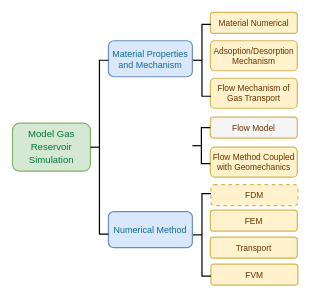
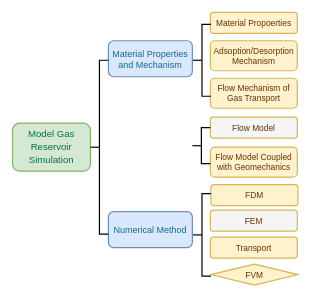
  <mxCell id="0" />
  <mxCell id="1" parent="0" />
  <mxCell id="2" value="&lt;font style=&quot;font-size: 16px;&quot;&gt;Model Gas Reservoir Simulation&lt;/font&gt;" style="rounded=1;whiteSpace=wrap;html=1;fillColor=#d5e8d4;strokeColor=#82b366;fontSize=18;strokeWidth=2;fontColor=#00753B;" vertex="1" parent="1"><mxGeometry x="20" y="205" width="130" height="80" as="geometry" /></mxCell>
  <mxCell id="3" value="Material Properties and Mechanism" style="rounded=1;whiteSpace=wrap;html=1;fillColor=#dae8fc;strokeColor=#6c8ebf;fontSize=15;strokeWidth=2;fontColor=#116891;" vertex="1" parent="1"><mxGeometry x="180" y="67.5" width="140" height="60" as="geometry" /></mxCell>
  <mxCell id="4" value="Numerical Method" style="rounded=1;whiteSpace=wrap;html=1;fillColor=#dae8fc;strokeColor=#6c8ebf;fontSize=15;strokeWidth=2;fontColor=#116891;" vertex="1" parent="1"><mxGeometry x="180" y="352.5" width="140" height="60" as="geometry" /></mxCell>
- <mxCell id="5" value="Material Numerical" style="rounded=1;whiteSpace=wrap;html=1;fontSize=14;fillColor=#fff2cc;strokeColor=#d6b656;strokeWidth=2;fontColor=#663300;" vertex="1" parent="1"><mxGeometry x="350" y="20" width="145" height="35" as="geometry" /></mxCell>
+ <mxCell id="5" value="Material Propoerties" style="rounded=1;whiteSpace=wrap;html=1;fontSize=14;fillColor=#fff2cc;strokeColor=#d6b656;strokeWidth=2;fontColor=#663300;" vertex="1" parent="1"><mxGeometry x="350" y="20" width="145" height="35" as="geometry" /></mxCell>
  <mxCell id="6" value="Adsoption/Desorption Mechanism" style="rounded=1;whiteSpace=wrap;html=1;fontSize=14;fillColor=#fff2cc;strokeColor=#d6b656;strokeWidth=2;fontColor=#663300;" vertex="1" parent="1"><mxGeometry x="350" y="67.5" width="145" height="50" as="geometry" /></mxCell>
  <mxCell id="7" value="Flow Mechanism of Gas Transport" style="rounded=1;whiteSpace=wrap;html=1;fontSize=14;fillColor=#fff2cc;strokeColor=#d6b656;strokeWidth=2;fontColor=#663300;" vertex="1" parent="1"><mxGeometry x="350" y="130" width="145" height="50" as="geometry" /></mxCell>
  <mxCell id="8" value="Flow Model" style="rounded=1;whiteSpace=wrap;html=1;fontSize=14;fillColor=#f5f5f5;strokeColor=#d6b656;strokeWidth=2;fontColor=#663300;" vertex="1" parent="1"><mxGeometry x="350" y="195" width="145" height="35" as="geometry" /></mxCell>
- <mxCell id="9" value="Flow Method Coupled with Geomechanics" style="rounded=1;whiteSpace=wrap;html=1;fontSize=14;fillColor=#fff2cc;strokeColor=#d6b656;strokeWidth=2;fontColor=#663300;" vertex="1" parent="1"><mxGeometry x="350" y="245" width="145" height="50" as="geometry" /></mxCell>
- <mxCell id="10" value="FDM" style="rounded=1;whiteSpace=wrap;html=1;fontSize=14;fillColor=#fff2cc;strokeColor=#d6b656;strokeWidth=2;fontColor=#663300;dashed=1;" vertex="1" parent="1"><mxGeometry x="351" y="307.5" width="145" height="35" as="geometry" /></mxCell>
- <mxCell id="11" value="FEM" style="rounded=1;whiteSpace=wrap;html=1;fontSize=14;fillColor=#fff2cc;strokeColor=#d6b656;strokeWidth=2;fontColor=#663300;" vertex="1" parent="1"><mxGeometry x="350" y="350" width="145" height="35" as="geometry" /></mxCell>
+ <mxCell id="9" value="Flow Model Coupled with Geomechanics" style="rounded=1;whiteSpace=wrap;html=1;fontSize=14;fillColor=#fff2cc;strokeColor=#d6b656;strokeWidth=2;fontColor=#663300;" vertex="1" parent="1"><mxGeometry x="350" y="245" width="145" height="50" as="geometry" /></mxCell>
+ <mxCell id="10" value="FDM" style="rounded=1;whiteSpace=wrap;html=1;fontSize=14;fillColor=#fff2cc;strokeColor=#d6b656;strokeWidth=2;fontColor=#663300;" vertex="1" parent="1"><mxGeometry x="351" y="307.5" width="145" height="35" as="geometry" /></mxCell>
+ <mxCell id="11" value="FEM" style="rounded=1;whiteSpace=wrap;html=1;fontSize=14;fillColor=#f5f5f5;strokeColor=#d6b656;strokeWidth=2;fontColor=#663300;" vertex="1" parent="1"><mxGeometry x="350" y="350" width="145" height="35" as="geometry" /></mxCell>
  <mxCell id="12" value="Transport" style="rounded=1;whiteSpace=wrap;html=1;fontSize=14;fillColor=#fff2cc;strokeColor=#d6b656;strokeWidth=2;fontColor=#663300;" vertex="1" parent="1"><mxGeometry x="350" y="395" width="145" height="35" as="geometry" /></mxCell>
- <mxCell id="13" value="FVM" style="rounded=1;whiteSpace=wrap;html=1;fontSize=14;fillColor=#fff2cc;strokeColor=#d6b656;strokeWidth=2;fontColor=#663300;" vertex="1" parent="1"><mxGeometry x="351" y="440" width="145" height="35" as="geometry" /></mxCell>
+ <mxCell id="13" value="FVM" style="rhombus;whiteSpace=wrap;html=1;fontSize=14;fillColor=#fff2cc;strokeColor=#d6b656;strokeWidth=2;fontColor=#663300;" vertex="1" parent="1"><mxGeometry x="351" y="440" width="145" height="35" as="geometry" /></mxCell>
  <mxCell id="14" value="" style="strokeWidth=2;html=1;shape=mxgraph.flowchart.annotation_2;align=left;labelPosition=right;pointerEvents=1;rounded=1;fontSize=14;" vertex="1" parent="1"><mxGeometry x="150" y="100" width="30" height="290" as="geometry" /></mxCell>
  <mxCell id="15" value="" style="strokeWidth=2;html=1;shape=mxgraph.flowchart.annotation_2;align=left;labelPosition=right;pointerEvents=1;rounded=1;fontSize=14;" vertex="1" parent="1"><mxGeometry x="321" y="40" width="30" height="120" as="geometry" /></mxCell>
  <mxCell id="16" value="" style="strokeWidth=2;html=1;shape=mxgraph.flowchart.annotation_2;align=left;labelPosition=right;pointerEvents=1;rounded=1;fontSize=14;" vertex="1" parent="1"><mxGeometry x="320" y="212.5" width="30" height="60" as="geometry" /></mxCell>
  <mxCell id="17" value="" style="strokeWidth=2;html=1;shape=mxgraph.flowchart.annotation_2;align=left;labelPosition=right;pointerEvents=1;rounded=1;fontSize=14;" vertex="1" parent="1"><mxGeometry x="321" y="322.5" width="30" height="137.5" as="geometry" /></mxCell>
